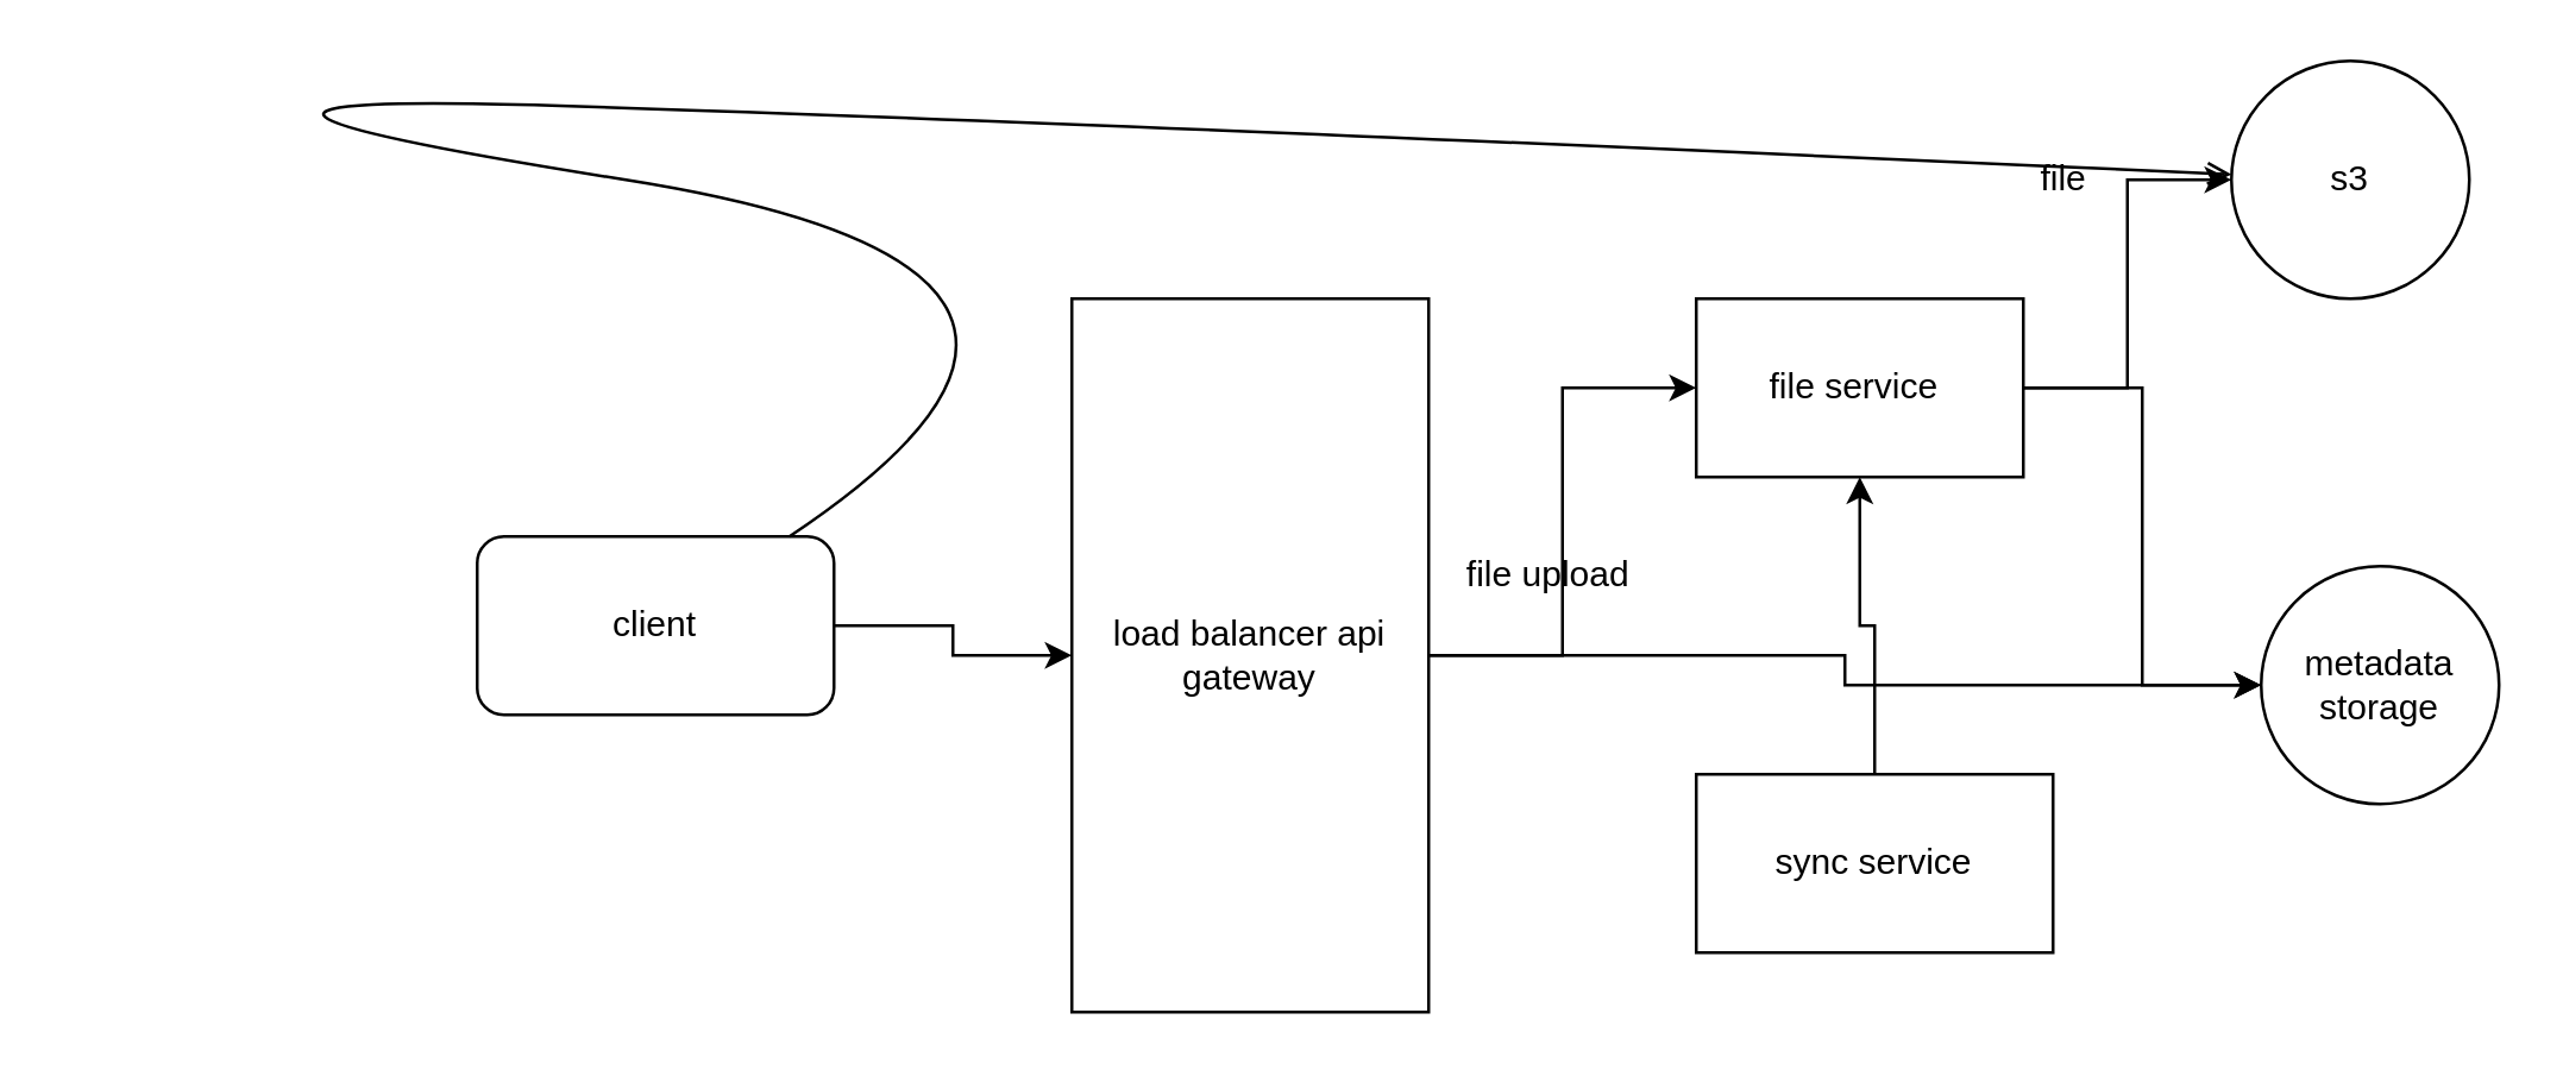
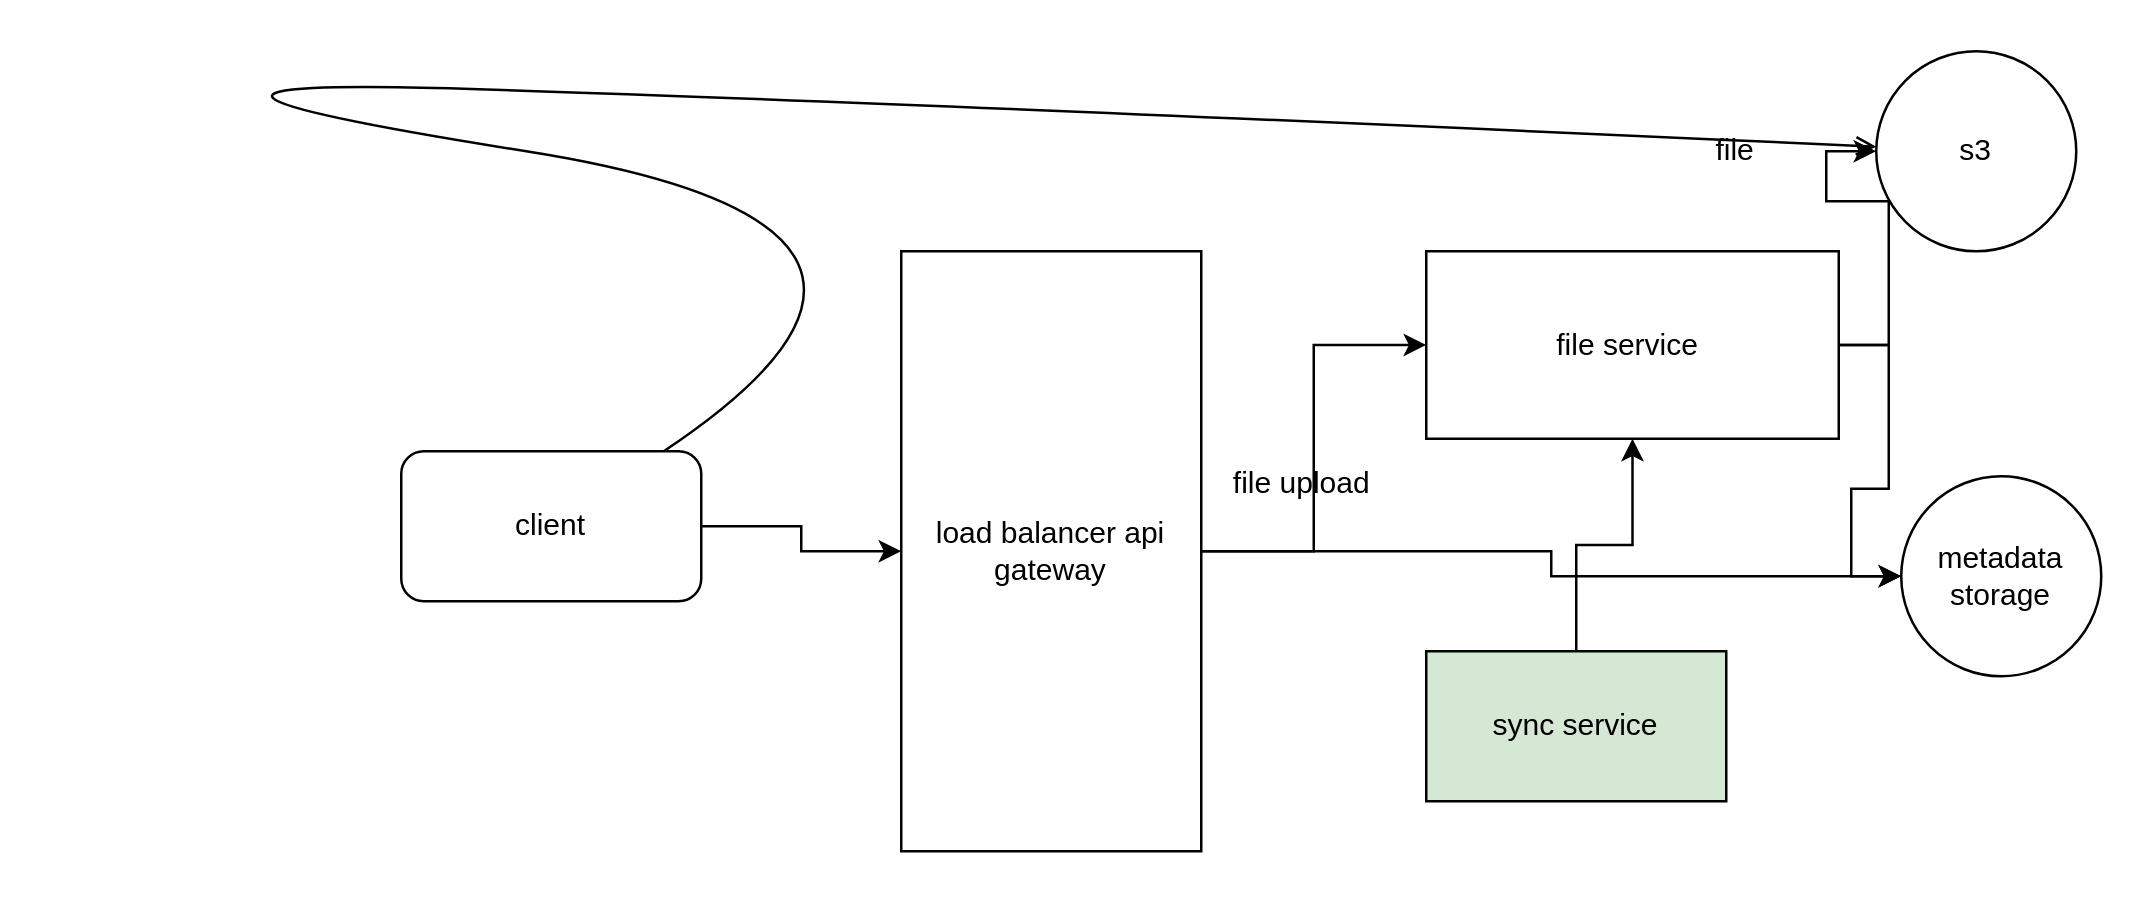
  <mxCell id="0" />
  <mxCell id="1" parent="0" />
  <mxCell id="2" value="" style="edgeStyle=orthogonalEdgeStyle;rounded=0;orthogonalLoop=1;jettySize=auto;html=1;" edge="1" parent="1" source="3" target="6"><mxGeometry relative="1" as="geometry" /></mxCell>
  <mxCell id="3" value="client" style="rounded=1;whiteSpace=wrap;html=1;" vertex="1" parent="1"><mxGeometry x="160" y="180" width="120" height="60" as="geometry" /></mxCell>
  <mxCell id="4" style="edgeStyle=orthogonalEdgeStyle;rounded=0;orthogonalLoop=1;jettySize=auto;html=1;entryX=0;entryY=0.5;entryDx=0;entryDy=0;" edge="1" parent="1" source="6" target="9"><mxGeometry relative="1" as="geometry" /></mxCell>
  <mxCell id="5" style="edgeStyle=orthogonalEdgeStyle;rounded=0;orthogonalLoop=1;jettySize=auto;html=1;" edge="1" parent="1" source="6" target="12"><mxGeometry relative="1" as="geometry" /></mxCell>
  <mxCell id="6" value="load balancer api gateway" style="rounded=0;whiteSpace=wrap;html=1;" vertex="1" parent="1"><mxGeometry x="360" y="100" width="120" height="240" as="geometry" /></mxCell>
  <mxCell id="7" value="" style="edgeStyle=orthogonalEdgeStyle;rounded=0;orthogonalLoop=1;jettySize=auto;html=1;" edge="1" parent="1" source="9" target="11"><mxGeometry relative="1" as="geometry" /></mxCell>
  <mxCell id="8" style="edgeStyle=orthogonalEdgeStyle;rounded=0;orthogonalLoop=1;jettySize=auto;html=1;entryX=0;entryY=0.5;entryDx=0;entryDy=0;" edge="1" parent="1" source="9" target="12"><mxGeometry relative="1" as="geometry" /></mxCell>
- <mxCell id="9" value="file service&amp;nbsp;" style="rounded=0;whiteSpace=wrap;html=1;" vertex="1" parent="1"><mxGeometry x="570" y="100" width="110" height="60" as="geometry" /></mxCell>
+ <mxCell id="9" value="file service&amp;nbsp;" style="rounded=0;whiteSpace=wrap;html=1;" vertex="1" parent="1"><mxGeometry x="570" y="100" width="165" height="75" as="geometry" /></mxCell>
  <mxCell id="10" value="file upload" style="text;html=1;align=center;verticalAlign=middle;resizable=0;points=[];autosize=1;strokeColor=none;fillColor=none;" vertex="1" parent="1"><mxGeometry x="480" y="178" width="80" height="30" as="geometry" /></mxCell>
  <mxCell id="11" value="s3" style="ellipse;whiteSpace=wrap;html=1;aspect=fixed;" vertex="1" parent="1"><mxGeometry x="750" y="20" width="80" height="80" as="geometry" /></mxCell>
  <mxCell id="12" value="metadata storage" style="ellipse;whiteSpace=wrap;html=1;aspect=fixed;" vertex="1" parent="1"><mxGeometry x="760" y="190" width="80" height="80" as="geometry" /></mxCell>
  <mxCell id="13" value="file&amp;nbsp;" style="text;html=1;align=center;verticalAlign=middle;resizable=0;points=[];autosize=1;strokeColor=none;fillColor=none;" vertex="1" parent="1"><mxGeometry x="675" y="45" width="40" height="30" as="geometry" /></mxCell>
  <mxCell id="14" value="" style="curved=1;endArrow=open;html=1;rounded=0;" edge="1" parent="1" source="3" target="11"><mxGeometry width="50" height="50" relative="1" as="geometry"><mxPoint x="121.76" y="180" as="sourcePoint" /><mxPoint x="661.785" y="57.724" as="targetPoint" /><Array as="points"><mxPoint x="400" y="90" /><mxPoint x="20" y="30" /><mxPoint x="350" y="40" /></Array></mxGeometry></mxCell>
  <mxCell id="15" value="" style="edgeStyle=orthogonalEdgeStyle;rounded=0;orthogonalLoop=1;jettySize=auto;html=1;" edge="1" parent="1" source="16" target="9"><mxGeometry relative="1" as="geometry" /></mxCell>
- <mxCell id="16" value="sync service" style="rounded=0;whiteSpace=wrap;html=1;" vertex="1" parent="1"><mxGeometry x="570" y="260" width="120" height="60" as="geometry" /></mxCell>
+ <mxCell id="16" value="sync service" style="rounded=0;whiteSpace=wrap;html=1;fillColor=#d5e8d4;" vertex="1" parent="1"><mxGeometry x="570" y="260" width="120" height="60" as="geometry" /></mxCell>
